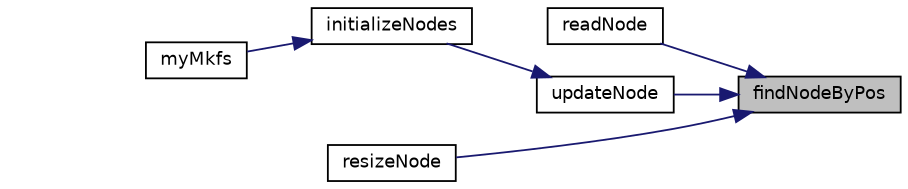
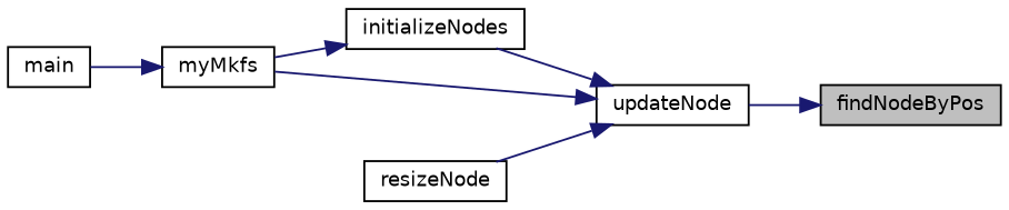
  digraph {
    rankdir=RL
    node [color=black fillcolor=white fontname=Helvetica fontsize=10 shape=record style=filled]
    edge [color=midnightblue dir=back fontname=Helvetica fontsize=10 labelfontname=Helvetica labelfontsize=10 style=solid]
    n1 [fillcolor=grey75 fontcolor=black height=0.2 label=findNodeByPos width=0.4]
-   n2 [height=0.2 label=readNode width=0.4]
    n3 [height=0.2 label=updateNode width=0.4]
    n4 [height=0.2 label=initializeNodes width=0.4]
    n5 [height=0.2 label=myMkfs width=0.4]
    n6 [height=0.2 label=resizeNode width=0.4]
-   n1 -> n2
+   n7 [height=0.2 label=main width=0.4]
    n1 -> n3
    n3 -> n4
-   n1 -> n6
+   n3 -> n5
+   n3 -> n6
    n4 -> n5
+   n5 -> n7
  }
